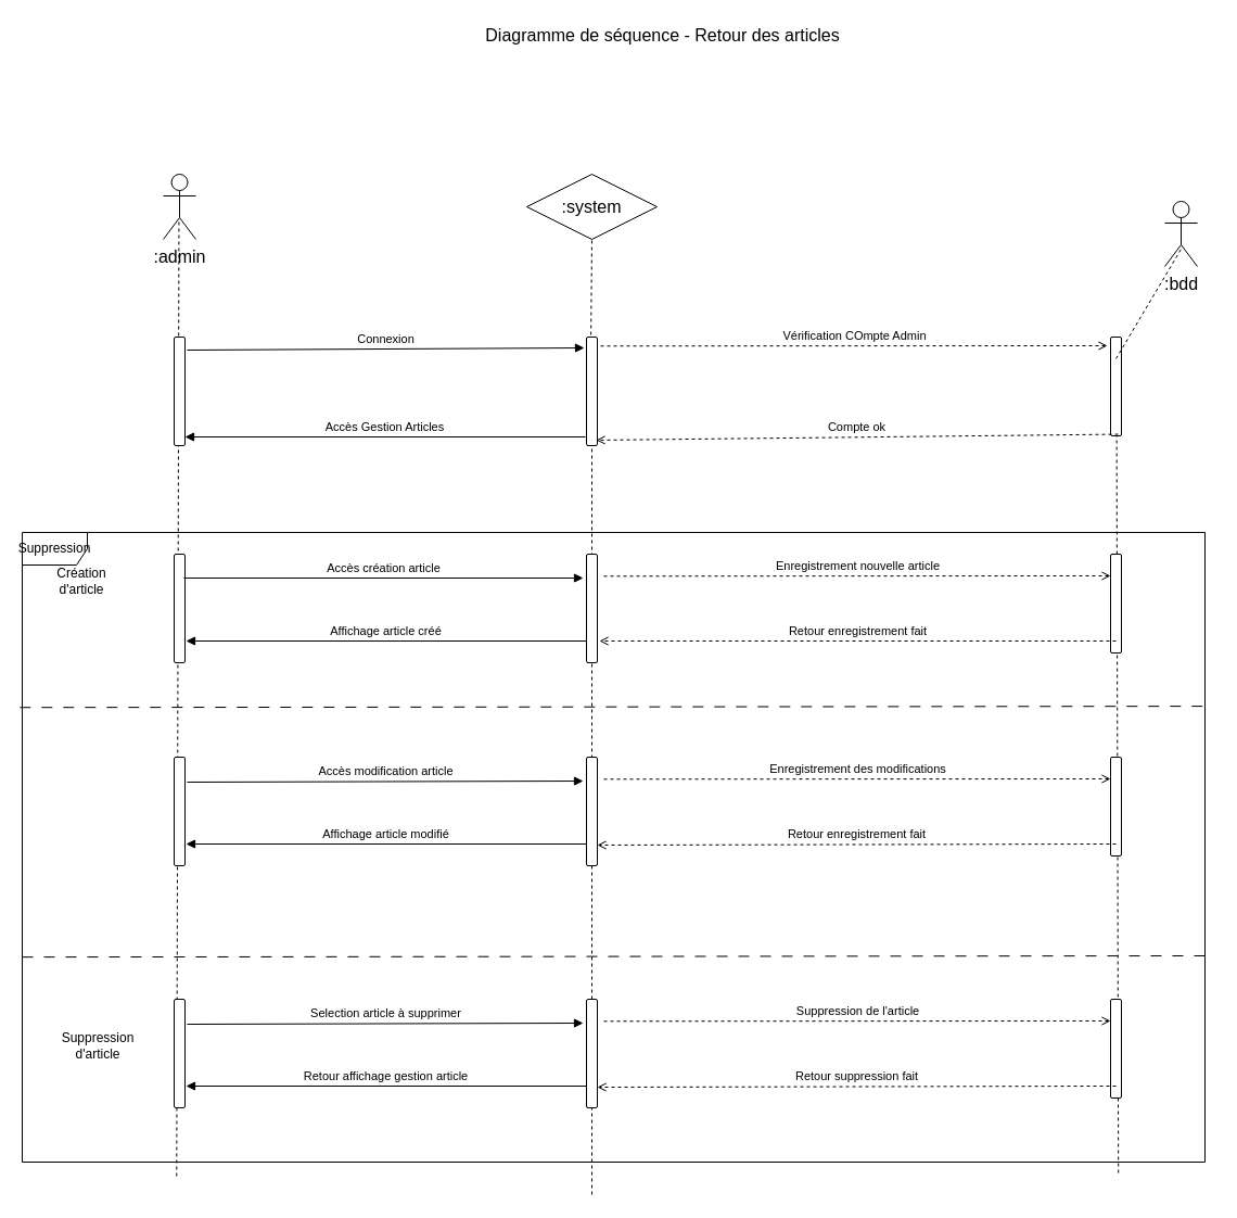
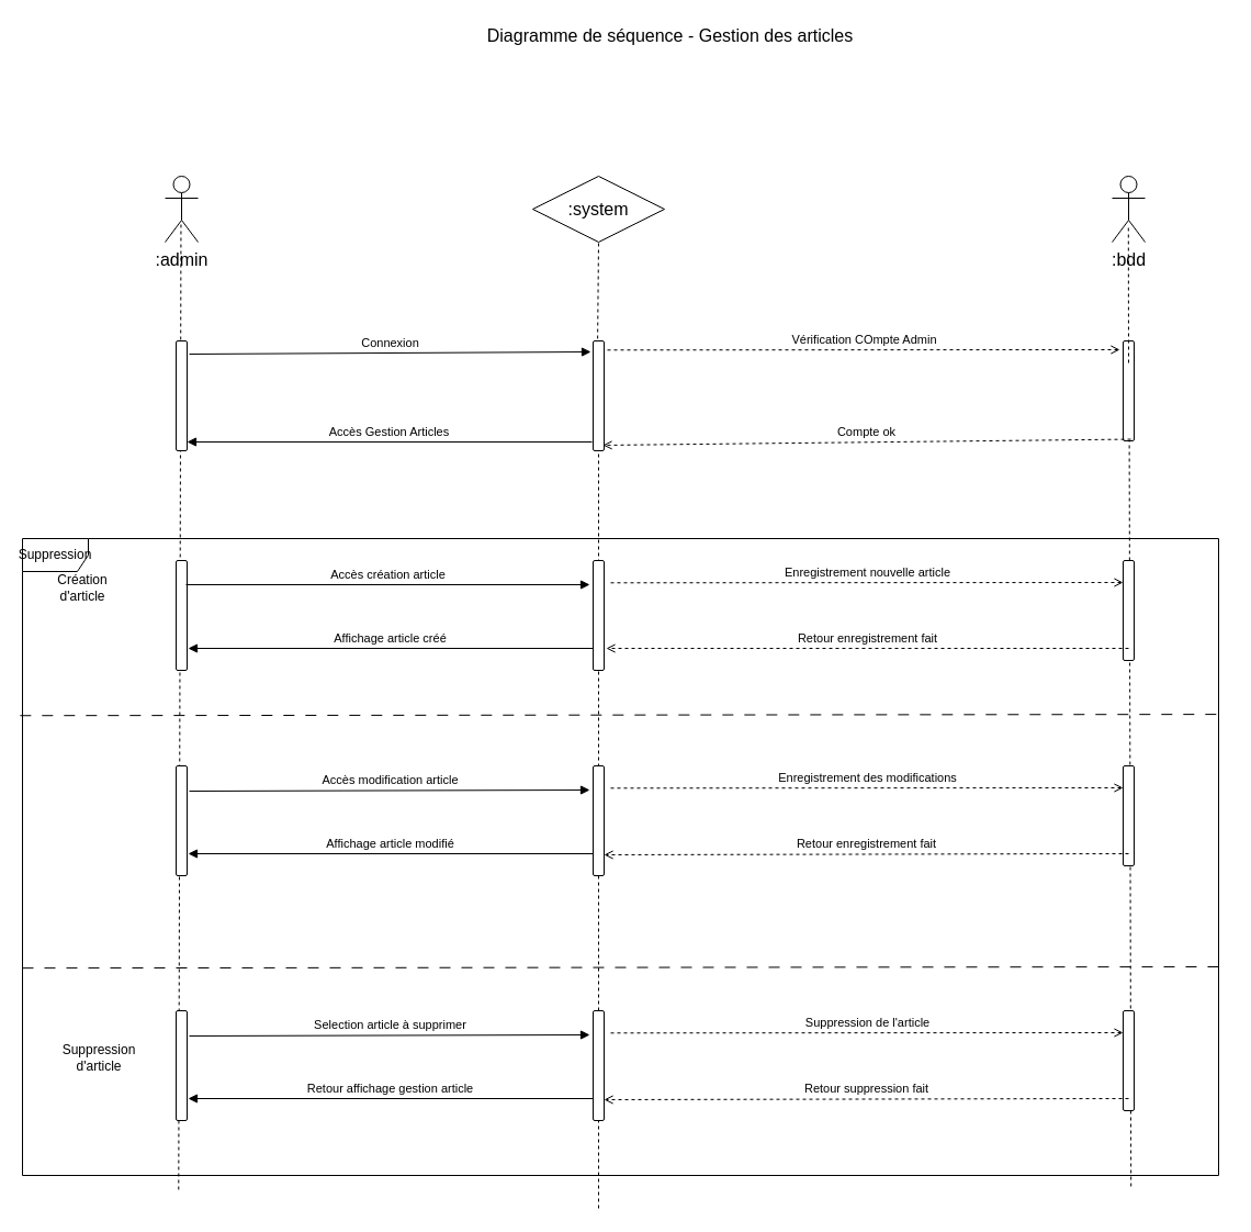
  <mxCell id="0" />
  <mxCell id="1" parent="0" />
- <mxCell id="2" value="Diagramme de séquence - Retour des articles" style="text;html=1;resizable=0;points=[];autosize=1;align=center;verticalAlign=top;spacingTop=-4;fontSize=16;" parent="1" vertex="1"><mxGeometry x="435" y="20" width="350" height="20" as="geometry" /></mxCell>
+ <mxCell id="2" value="Diagramme de séquence - Gestion des articles" style="text;html=1;resizable=0;points=[];autosize=1;align=center;verticalAlign=top;spacingTop=-4;fontSize=16;" parent="1" vertex="1"><mxGeometry x="435" y="20" width="350" height="20" as="geometry" /></mxCell>
  <mxCell id="3" value=":admin" style="shape=umlActor;verticalLabelPosition=bottom;labelBackgroundColor=#ffffff;verticalAlign=top;html=1;shadow=0;strokeColor=#000000;gradientColor=none;fontSize=16;align=center;" parent="1" vertex="1"><mxGeometry x="150" y="160" width="30" height="60" as="geometry" /></mxCell>
  <mxCell id="4" value=":system" style="rhombus;whiteSpace=wrap;html=1;shadow=0;labelBackgroundColor=#ffffff;strokeColor=#000000;gradientColor=none;fontSize=16;align=center;" parent="1" vertex="1"><mxGeometry x="485" y="160" width="120" height="60" as="geometry" /></mxCell>
  <mxCell id="5" value="" style="endArrow=none;dashed=1;html=1;fontSize=16;entryX=0.482;entryY=0.683;entryDx=0;entryDy=0;entryPerimeter=0;exitX=0.093;exitY=1.003;exitDx=0;exitDy=0;exitPerimeter=0;" parent="1" target="3" edge="1"><mxGeometry width="50" height="50" relative="1" as="geometry"><mxPoint x="162.3" y="1082.97" as="sourcePoint" /><mxPoint x="110" y="580" as="targetPoint" /></mxGeometry></mxCell>
  <mxCell id="6" value="" style="endArrow=none;dashed=1;html=1;fontSize=16;entryX=0.5;entryY=1;entryDx=0;entryDy=0;exitX=0.31;exitY=1;exitDx=0;exitDy=0;exitPerimeter=0;" parent="1" source="8" target="4" edge="1"><mxGeometry width="50" height="50" relative="1" as="geometry"><mxPoint x="171.2" y="612.88" as="sourcePoint" /><mxPoint x="400" y="261" as="targetPoint" /></mxGeometry></mxCell>
- <mxCell id="7" value=":bdd" style="shape=umlActor;verticalLabelPosition=bottom;labelBackgroundColor=#ffffff;verticalAlign=top;html=1;shadow=0;strokeColor=#000000;gradientColor=none;fontSize=16;align=center;" parent="1" vertex="1"><mxGeometry x="1073" y="185" width="30" height="60" as="geometry" /></mxCell>
+ <mxCell id="7" value=":bdd" style="shape=umlActor;verticalLabelPosition=bottom;labelBackgroundColor=#ffffff;verticalAlign=top;html=1;shadow=0;strokeColor=#000000;gradientColor=none;fontSize=16;align=center;" parent="1" vertex="1"><mxGeometry x="1013" y="160" width="30" height="60" as="geometry" /></mxCell>
  <mxCell id="8" value="" style="html=1;points=[];perimeter=orthogonalPerimeter;rounded=1;gradientColor=none;" parent="1" vertex="1"><mxGeometry x="540" y="310" width="10" height="100" as="geometry" /></mxCell>
  <mxCell id="9" value="" style="endArrow=none;dashed=1;html=1;fontSize=16;entryX=0.5;entryY=1;entryDx=0;entryDy=0;" parent="1" target="8" edge="1"><mxGeometry width="50" height="50" relative="1" as="geometry"><mxPoint x="545" y="1100" as="sourcePoint" /><mxPoint x="400" y="220" as="targetPoint" /></mxGeometry></mxCell>
  <mxCell id="10" value="Connexion" style="html=1;verticalAlign=bottom;endArrow=block;fontSize=11;entryX=-0.2;entryY=0.1;entryDx=0;entryDy=0;entryPerimeter=0;exitX=1.2;exitY=0.12;exitDx=0;exitDy=0;exitPerimeter=0;" parent="1" source="19" target="8" edge="1"><mxGeometry width="80" relative="1" as="geometry"><mxPoint x="190" y="320" as="sourcePoint" /><mxPoint x="400" y="321" as="targetPoint" /></mxGeometry></mxCell>
  <mxCell id="11" value="" style="endArrow=none;dashed=1;html=1;fontSize=16;entryX=0.556;entryY=0.739;entryDx=0;entryDy=0;entryPerimeter=0;exitX=0.882;exitY=1;exitDx=0;exitDy=0;exitPerimeter=0;" parent="1" target="12" edge="1"><mxGeometry width="50" height="50" relative="1" as="geometry"><mxPoint x="1030.2" y="1080" as="sourcePoint" /><mxPoint x="1026.68" y="204.34" as="targetPoint" /></mxGeometry></mxCell>
  <mxCell id="12" value="" style="html=1;points=[];perimeter=orthogonalPerimeter;rounded=1;gradientColor=none;" parent="1" vertex="1"><mxGeometry x="1023" y="310" width="10" height="91" as="geometry" /></mxCell>
  <mxCell id="13" value="Vérification COmpte Admin" style="html=1;verticalAlign=bottom;endArrow=open;fontSize=11;dashed=1;endFill=0;exitX=1.3;exitY=0.083;exitDx=0;exitDy=0;exitPerimeter=0;" parent="1" source="8" edge="1"><mxGeometry width="80" relative="1" as="geometry"><mxPoint x="670" y="321.5" as="sourcePoint" /><mxPoint x="1020" y="318" as="targetPoint" /></mxGeometry></mxCell>
  <mxCell id="14" value="Compte ok" style="html=1;verticalAlign=bottom;endArrow=open;fontSize=11;dashed=1;endFill=0;entryX=0.9;entryY=0.95;entryDx=0;entryDy=0;entryPerimeter=0;exitX=0.7;exitY=0.984;exitDx=0;exitDy=0;exitPerimeter=0;" parent="1" source="12" target="8" edge="1"><mxGeometry width="80" relative="1" as="geometry"><mxPoint x="950" y="400" as="sourcePoint" /><mxPoint x="406.68" y="399.56" as="targetPoint" /></mxGeometry></mxCell>
  <mxCell id="15" value="Accès Gestion Articles" style="html=1;verticalAlign=bottom;endArrow=block;fontSize=11;entryX=1;entryY=0.92;entryDx=0;entryDy=0;entryPerimeter=0;" parent="1" target="19" edge="1"><mxGeometry width="80" relative="1" as="geometry"><mxPoint x="539" y="402" as="sourcePoint" /><mxPoint x="190" y="402" as="targetPoint" /></mxGeometry></mxCell>
  <mxCell id="16" value="" style="endArrow=none;dashed=1;html=1;fontSize=16;entryX=0.493;entryY=0.739;entryDx=0;entryDy=0;entryPerimeter=0;" parent="1" target="7" edge="1"><mxGeometry width="50" height="50" relative="1" as="geometry"><mxPoint x="1028" y="330" as="sourcePoint" /><mxPoint x="410" y="230" as="targetPoint" /></mxGeometry></mxCell>
  <mxCell id="17" value="Suppression" style="shape=umlFrame;whiteSpace=wrap;html=1;" parent="1" vertex="1"><mxGeometry y="490" width="1090" height="580" as="geometry" x="20" /></mxCell>
  <mxCell id="18" value="" style="endArrow=none;startArrow=none;endFill=0;startFill=0;endSize=8;html=1;verticalAlign=bottom;dashed=1;labelBackgroundColor=none;dashPattern=10 10;exitX=-0.002;exitY=0.278;exitDx=0;exitDy=0;exitPerimeter=0;entryX=1.005;entryY=0.276;entryDx=0;entryDy=0;entryPerimeter=0;" parent="1" source="17" target="17" edge="1"><mxGeometry width="160" relative="1" as="geometry"><mxPoint x="170" y="650" as="sourcePoint" /><mxPoint x="1090" y="650" as="targetPoint" /></mxGeometry></mxCell>
  <mxCell id="19" value="" style="html=1;points=[];perimeter=orthogonalPerimeter;rounded=1;gradientColor=none;" parent="1" vertex="1"><mxGeometry x="160" y="310" width="10" height="100" as="geometry" /></mxCell>
  <mxCell id="20" value="" style="html=1;points=[];perimeter=orthogonalPerimeter;rounded=1;gradientColor=none;" parent="1" vertex="1"><mxGeometry x="160" y="510" width="10" height="100" as="geometry" /></mxCell>
  <mxCell id="21" value="" style="html=1;points=[];perimeter=orthogonalPerimeter;rounded=1;gradientColor=none;" parent="1" vertex="1"><mxGeometry x="540" y="510" width="10" height="100" as="geometry" /></mxCell>
  <mxCell id="22" value="Création d'article" style="text;html=1;strokeColor=none;fillColor=none;align=center;verticalAlign=middle;whiteSpace=wrap;rounded=0;" vertex="1" parent="1"><mxGeometry x="45" y="515" width="60" height="40" as="geometry" /></mxCell>
  <mxCell id="23" value="Accès création article" style="html=1;verticalAlign=bottom;endArrow=block;fontSize=11;exitX=0.9;exitY=0.22;exitDx=0;exitDy=0;exitPerimeter=0;entryX=-0.3;entryY=0.22;entryDx=0;entryDy=0;entryPerimeter=0;" edge="1" parent="1" source="20" target="21"><mxGeometry width="80" relative="1" as="geometry"><mxPoint x="200" y="530" as="sourcePoint" /><mxPoint x="500" y="530" as="targetPoint" /></mxGeometry></mxCell>
  <mxCell id="24" value="Enregistrement nouvelle article" style="html=1;verticalAlign=bottom;endArrow=open;fontSize=11;dashed=1;endFill=0;exitX=1.3;exitY=0.083;exitDx=0;exitDy=0;exitPerimeter=0;" edge="1" parent="1"><mxGeometry width="80" relative="1" as="geometry"><mxPoint x="556" y="530.3" as="sourcePoint" /><mxPoint x="1023" y="530" as="targetPoint" /></mxGeometry></mxCell>
  <mxCell id="25" value="" style="html=1;points=[];perimeter=orthogonalPerimeter;rounded=1;gradientColor=none;" vertex="1" parent="1"><mxGeometry x="1023" y="510" width="10" height="91" as="geometry" /></mxCell>
  <mxCell id="26" value="Retour enregistrement fait" style="html=1;verticalAlign=bottom;endArrow=open;fontSize=11;dashed=1;endFill=0;entryX=0.9;entryY=0.95;entryDx=0;entryDy=0;entryPerimeter=0;exitX=0.5;exitY=0.879;exitDx=0;exitDy=0;exitPerimeter=0;" edge="1" parent="1" source="25"><mxGeometry width="80" relative="1" as="geometry"><mxPoint x="1033" y="584.544" as="sourcePoint" /><mxPoint x="552" y="590" as="targetPoint" /></mxGeometry></mxCell>
  <mxCell id="27" value="Affichage article créé" style="html=1;verticalAlign=bottom;endArrow=block;fontSize=11;entryX=1;entryY=0.92;entryDx=0;entryDy=0;entryPerimeter=0;" edge="1" parent="1"><mxGeometry width="80" relative="1" as="geometry"><mxPoint x="540" y="590" as="sourcePoint" /><mxPoint x="171" y="590" as="targetPoint" /></mxGeometry></mxCell>
  <mxCell id="28" value="" style="html=1;points=[];perimeter=orthogonalPerimeter;rounded=1;gradientColor=none;" vertex="1" parent="1"><mxGeometry x="160" y="697" width="10" height="100" as="geometry" /></mxCell>
  <mxCell id="29" value="" style="html=1;points=[];perimeter=orthogonalPerimeter;rounded=1;gradientColor=none;" vertex="1" parent="1"><mxGeometry x="540" y="697" width="10" height="100" as="geometry" /></mxCell>
  <mxCell id="30" value="Accès modification article" style="html=1;verticalAlign=bottom;endArrow=block;fontSize=11;entryX=-0.3;entryY=0.22;entryDx=0;entryDy=0;entryPerimeter=0;exitX=1.2;exitY=0.23;exitDx=0;exitDy=0;exitPerimeter=0;" edge="1" parent="1" source="28" target="29"><mxGeometry width="80" relative="1" as="geometry"><mxPoint x="190" y="719" as="sourcePoint" /><mxPoint x="500" y="717" as="targetPoint" /></mxGeometry></mxCell>
  <mxCell id="31" value="Enregistrement des modifications" style="html=1;verticalAlign=bottom;endArrow=open;fontSize=11;dashed=1;endFill=0;exitX=1.3;exitY=0.083;exitDx=0;exitDy=0;exitPerimeter=0;" edge="1" parent="1"><mxGeometry width="80" relative="1" as="geometry"><mxPoint x="556" y="717.3" as="sourcePoint" /><mxPoint x="1023" y="717" as="targetPoint" /></mxGeometry></mxCell>
  <mxCell id="32" value="" style="html=1;points=[];perimeter=orthogonalPerimeter;rounded=1;gradientColor=none;" vertex="1" parent="1"><mxGeometry x="1023" y="697" width="10" height="91" as="geometry" /></mxCell>
  <mxCell id="33" value="Retour enregistrement fait" style="html=1;verticalAlign=bottom;endArrow=open;fontSize=11;dashed=1;endFill=0;exitX=0.5;exitY=0.879;exitDx=0;exitDy=0;exitPerimeter=0;entryX=1;entryY=0.81;entryDx=0;entryDy=0;entryPerimeter=0;" edge="1" parent="1" source="32" target="29"><mxGeometry width="80" relative="1" as="geometry"><mxPoint x="1013" y="855.544" as="sourcePoint" /><mxPoint x="550" y="786" as="targetPoint" /></mxGeometry></mxCell>
  <mxCell id="34" value="Affichage article modifié" style="html=1;verticalAlign=bottom;endArrow=block;fontSize=11;entryX=1;entryY=0.92;entryDx=0;entryDy=0;entryPerimeter=0;" edge="1" parent="1"><mxGeometry width="80" relative="1" as="geometry"><mxPoint x="540" y="777" as="sourcePoint" /><mxPoint x="171" y="777" as="targetPoint" /></mxGeometry></mxCell>
  <mxCell id="35" value="" style="endArrow=none;startArrow=none;endFill=0;startFill=0;endSize=8;html=1;verticalAlign=bottom;dashed=1;labelBackgroundColor=none;dashPattern=10 10;exitX=-0.002;exitY=0.278;exitDx=0;exitDy=0;exitPerimeter=0;entryX=1.005;entryY=0.276;entryDx=0;entryDy=0;entryPerimeter=0;" edge="1" parent="1"><mxGeometry width="160" relative="1" as="geometry"><mxPoint x="20" y="881.16" as="sourcePoint" /><mxPoint x="1117.63" y="880" as="targetPoint" /></mxGeometry></mxCell>
  <mxCell id="36" value="Suppression d'article" style="text;html=1;strokeColor=none;fillColor=none;align=center;verticalAlign=middle;whiteSpace=wrap;rounded=0;" vertex="1" parent="1"><mxGeometry x="60" y="943" width="60" height="40" as="geometry" /></mxCell>
  <mxCell id="37" value="" style="html=1;points=[];perimeter=orthogonalPerimeter;rounded=1;gradientColor=none;" vertex="1" parent="1"><mxGeometry x="160" y="920" width="10" height="100" as="geometry" /></mxCell>
  <mxCell id="38" value="" style="html=1;points=[];perimeter=orthogonalPerimeter;rounded=1;gradientColor=none;" vertex="1" parent="1"><mxGeometry x="540" y="920" width="10" height="100" as="geometry" /></mxCell>
  <mxCell id="39" value="Selection article à supprimer" style="html=1;verticalAlign=bottom;endArrow=block;fontSize=11;entryX=-0.3;entryY=0.22;entryDx=0;entryDy=0;entryPerimeter=0;exitX=1.2;exitY=0.23;exitDx=0;exitDy=0;exitPerimeter=0;" edge="1" parent="1" source="37" target="38"><mxGeometry width="80" relative="1" as="geometry"><mxPoint x="190" y="942" as="sourcePoint" /><mxPoint x="500" y="940" as="targetPoint" /></mxGeometry></mxCell>
  <mxCell id="40" value="Suppression de l'article" style="html=1;verticalAlign=bottom;endArrow=open;fontSize=11;dashed=1;endFill=0;exitX=1.3;exitY=0.083;exitDx=0;exitDy=0;exitPerimeter=0;" edge="1" parent="1"><mxGeometry width="80" relative="1" as="geometry"><mxPoint x="556" y="940.3" as="sourcePoint" /><mxPoint x="1023" y="940" as="targetPoint" /></mxGeometry></mxCell>
  <mxCell id="41" value="" style="html=1;points=[];perimeter=orthogonalPerimeter;rounded=1;gradientColor=none;" vertex="1" parent="1"><mxGeometry x="1023" y="920" width="10" height="91" as="geometry" /></mxCell>
  <mxCell id="42" value="Retour suppression fait" style="html=1;verticalAlign=bottom;endArrow=open;fontSize=11;dashed=1;endFill=0;exitX=0.5;exitY=0.879;exitDx=0;exitDy=0;exitPerimeter=0;entryX=1;entryY=0.81;entryDx=0;entryDy=0;entryPerimeter=0;" edge="1" parent="1" source="41" target="38"><mxGeometry width="80" relative="1" as="geometry"><mxPoint x="1013" y="1078.544" as="sourcePoint" /><mxPoint x="550" y="1009" as="targetPoint" /></mxGeometry></mxCell>
  <mxCell id="43" value="Retour affichage gestion article" style="html=1;verticalAlign=bottom;endArrow=block;fontSize=11;entryX=1;entryY=0.92;entryDx=0;entryDy=0;entryPerimeter=0;" edge="1" parent="1"><mxGeometry width="80" relative="1" as="geometry"><mxPoint x="540" y="1000" as="sourcePoint" /><mxPoint x="171" y="1000" as="targetPoint" /></mxGeometry></mxCell>
